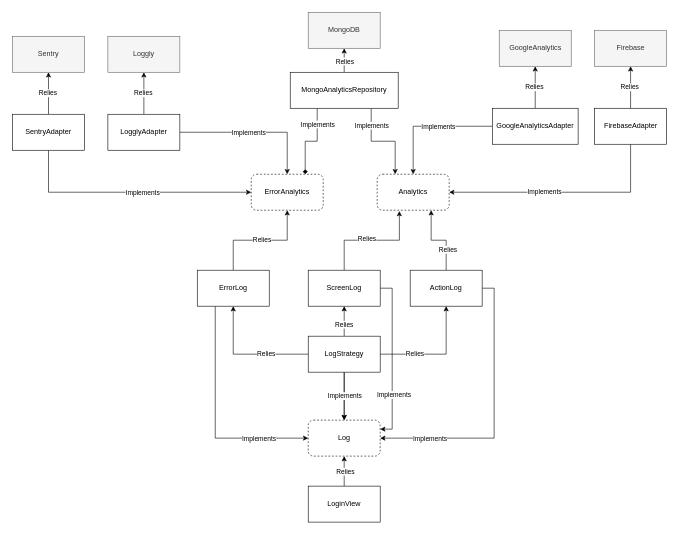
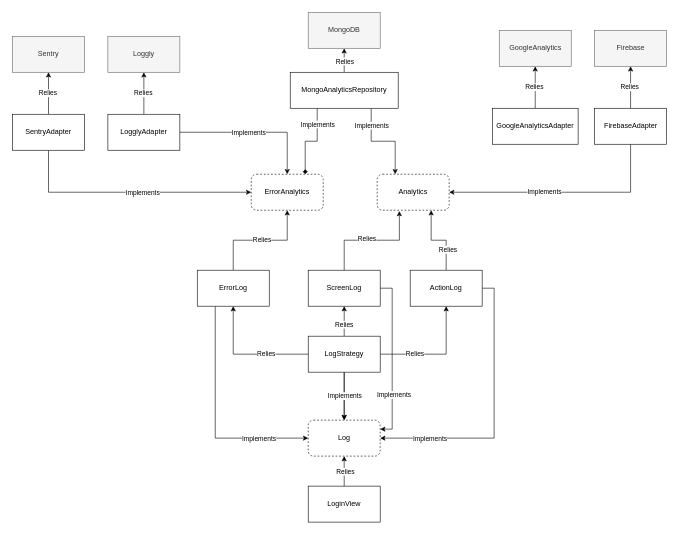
  <mxCell id="0" />
  <mxCell id="1" parent="0" />
  <mxCell id="2" style="edgeStyle=orthogonalEdgeStyle;rounded=0;orthogonalLoop=1;jettySize=auto;html=1;entryX=0.5;entryY=1;entryDx=0;entryDy=0;" parent="1" source="4" target="5" edge="1"><mxGeometry relative="1" as="geometry" /></mxCell>
  <mxCell id="3" value="Relies" style="edgeLabel;html=1;align=center;verticalAlign=middle;resizable=0;points=[];" parent="2" vertex="1" connectable="0"><mxGeometry x="-0.02" y="-1" relative="1" as="geometry"><mxPoint as="offset" /></mxGeometry></mxCell>
  <mxCell id="4" value="LoginView" style="rounded=0;whiteSpace=wrap;html=1;" parent="1" vertex="1"><mxGeometry x="513" y="810" width="120" height="60" as="geometry" /></mxCell>
  <mxCell id="5" value="Log" style="rounded=1;whiteSpace=wrap;html=1;dashed=1;" parent="1" vertex="1"><mxGeometry x="513" y="700" width="120" height="60" as="geometry" /></mxCell>
  <mxCell id="6" style="edgeStyle=orthogonalEdgeStyle;rounded=0;orthogonalLoop=1;jettySize=auto;html=1;entryX=0.308;entryY=1.022;entryDx=0;entryDy=0;entryPerimeter=0;" parent="1" source="10" target="32" edge="1"><mxGeometry relative="1" as="geometry" /></mxCell>
  <mxCell id="7" value="Relies" style="edgeLabel;html=1;align=center;verticalAlign=middle;resizable=0;points=[];" parent="6" vertex="1" connectable="0"><mxGeometry x="-0.089" y="3" relative="1" as="geometry"><mxPoint as="offset" /></mxGeometry></mxCell>
  <mxCell id="8" style="edgeStyle=orthogonalEdgeStyle;rounded=0;orthogonalLoop=1;jettySize=auto;html=1;exitX=1;exitY=0.5;exitDx=0;exitDy=0;entryX=1;entryY=0.25;entryDx=0;entryDy=0;" parent="1" source="10" target="5" edge="1"><mxGeometry relative="1" as="geometry" /></mxCell>
  <mxCell id="9" value="Implements" style="edgeLabel;html=1;align=center;verticalAlign=middle;resizable=0;points=[];" parent="8" vertex="1" connectable="0"><mxGeometry x="0.433" y="2" relative="1" as="geometry"><mxPoint as="offset" /></mxGeometry></mxCell>
  <mxCell id="10" value="ScreenLog" style="rounded=0;whiteSpace=wrap;html=1;" parent="1" vertex="1"><mxGeometry x="513" y="450" width="120" height="60" as="geometry" /></mxCell>
  <mxCell id="11" style="edgeStyle=orthogonalEdgeStyle;rounded=0;orthogonalLoop=1;jettySize=auto;html=1;entryX=0.75;entryY=1;entryDx=0;entryDy=0;" parent="1" source="15" target="32" edge="1"><mxGeometry relative="1" as="geometry" /></mxCell>
  <mxCell id="12" value="Relies" style="edgeLabel;html=1;align=center;verticalAlign=middle;resizable=0;points=[];" parent="11" vertex="1" connectable="0"><mxGeometry x="-0.44" y="-2" relative="1" as="geometry"><mxPoint as="offset" /></mxGeometry></mxCell>
  <mxCell id="13" style="edgeStyle=orthogonalEdgeStyle;rounded=0;orthogonalLoop=1;jettySize=auto;html=1;exitX=1;exitY=0.5;exitDx=0;exitDy=0;entryX=1;entryY=0.5;entryDx=0;entryDy=0;" parent="1" source="15" target="5" edge="1"><mxGeometry relative="1" as="geometry" /></mxCell>
  <mxCell id="14" value="Implements" style="edgeLabel;html=1;align=center;verticalAlign=middle;resizable=0;points=[];" parent="13" vertex="1" connectable="0"><mxGeometry x="0.643" relative="1" as="geometry"><mxPoint as="offset" /></mxGeometry></mxCell>
  <mxCell id="15" value="ActionLog" style="rounded=0;whiteSpace=wrap;html=1;" parent="1" vertex="1"><mxGeometry x="683" y="450" width="120" height="60" as="geometry" /></mxCell>
  <mxCell id="16" style="edgeStyle=orthogonalEdgeStyle;rounded=0;orthogonalLoop=1;jettySize=auto;html=1;entryX=0.5;entryY=1;entryDx=0;entryDy=0;" parent="1" source="20" target="31" edge="1"><mxGeometry relative="1" as="geometry" /></mxCell>
  <mxCell id="17" value="Relies" style="edgeLabel;html=1;align=center;verticalAlign=middle;resizable=0;points=[];" parent="16" vertex="1" connectable="0"><mxGeometry x="0.016" y="1" relative="1" as="geometry"><mxPoint as="offset" /></mxGeometry></mxCell>
  <mxCell id="18" style="edgeStyle=orthogonalEdgeStyle;rounded=0;orthogonalLoop=1;jettySize=auto;html=1;exitX=0.25;exitY=1;exitDx=0;exitDy=0;entryX=0;entryY=0.5;entryDx=0;entryDy=0;" parent="1" source="20" target="5" edge="1"><mxGeometry relative="1" as="geometry" /></mxCell>
  <mxCell id="19" value="Implements" style="edgeLabel;html=1;align=center;verticalAlign=middle;resizable=0;points=[];" parent="18" vertex="1" connectable="0"><mxGeometry x="0.36" y="2" relative="1" as="geometry"><mxPoint x="37" y="2" as="offset" /></mxGeometry></mxCell>
  <mxCell id="20" value="ErrorLog" style="rounded=0;whiteSpace=wrap;html=1;" parent="1" vertex="1"><mxGeometry x="328" y="450" width="120" height="60" as="geometry" /></mxCell>
  <mxCell id="21" style="edgeStyle=orthogonalEdgeStyle;rounded=0;orthogonalLoop=1;jettySize=auto;html=1;entryX=0.5;entryY=0;entryDx=0;entryDy=0;" parent="1" source="30" target="5" edge="1"><mxGeometry relative="1" as="geometry" /></mxCell>
  <mxCell id="22" style="edgeStyle=orthogonalEdgeStyle;rounded=0;orthogonalLoop=1;jettySize=auto;html=1;entryX=0.5;entryY=1;entryDx=0;entryDy=0;" parent="1" source="30" target="20" edge="1"><mxGeometry relative="1" as="geometry" /></mxCell>
  <mxCell id="23" value="Relies" style="edgeLabel;html=1;align=center;verticalAlign=middle;resizable=0;points=[];" parent="22" vertex="1" connectable="0"><mxGeometry x="-0.307" y="-1" relative="1" as="geometry"><mxPoint as="offset" /></mxGeometry></mxCell>
  <mxCell id="24" style="edgeStyle=orthogonalEdgeStyle;rounded=0;orthogonalLoop=1;jettySize=auto;html=1;entryX=0.5;entryY=1;entryDx=0;entryDy=0;" parent="1" source="30" target="10" edge="1"><mxGeometry relative="1" as="geometry" /></mxCell>
  <mxCell id="25" value="Relies" style="edgeLabel;html=1;align=center;verticalAlign=middle;resizable=0;points=[];" parent="24" vertex="1" connectable="0"><mxGeometry x="-0.22" y="1" relative="1" as="geometry"><mxPoint as="offset" /></mxGeometry></mxCell>
  <mxCell id="26" style="edgeStyle=orthogonalEdgeStyle;rounded=0;orthogonalLoop=1;jettySize=auto;html=1;entryX=0.5;entryY=1;entryDx=0;entryDy=0;" parent="1" source="30" target="15" edge="1"><mxGeometry relative="1" as="geometry" /></mxCell>
  <mxCell id="27" value="Relies" style="edgeLabel;html=1;align=center;verticalAlign=middle;resizable=0;points=[];" parent="26" vertex="1" connectable="0"><mxGeometry x="-0.397" y="1" relative="1" as="geometry"><mxPoint as="offset" /></mxGeometry></mxCell>
  <mxCell id="28" value="" style="edgeStyle=orthogonalEdgeStyle;rounded=0;orthogonalLoop=1;jettySize=auto;html=1;" parent="1" source="30" target="5" edge="1"><mxGeometry relative="1" as="geometry" /></mxCell>
  <mxCell id="29" value="Implements" style="edgeLabel;html=1;align=center;verticalAlign=middle;resizable=0;points=[];" parent="28" vertex="1" connectable="0"><mxGeometry x="0.136" relative="1" as="geometry"><mxPoint y="-6" as="offset" /></mxGeometry></mxCell>
  <mxCell id="30" value="LogStrategy" style="rounded=0;whiteSpace=wrap;html=1;strokeColor=#000000;" parent="1" vertex="1"><mxGeometry x="513" y="560" width="120" height="60" as="geometry" /></mxCell>
  <mxCell id="31" value="ErrorAnalytics" style="rounded=1;whiteSpace=wrap;html=1;dashed=1;" parent="1" vertex="1"><mxGeometry x="418" y="290" width="120" height="60" as="geometry" /></mxCell>
  <mxCell id="32" value="Analytics" style="rounded=1;whiteSpace=wrap;html=1;dashed=1;" parent="1" vertex="1"><mxGeometry x="628" y="290" width="120" height="60" as="geometry" /></mxCell>
  <mxCell id="33" style="edgeStyle=orthogonalEdgeStyle;rounded=0;orthogonalLoop=1;jettySize=auto;html=1;entryX=0.5;entryY=1;entryDx=0;entryDy=0;" parent="1" source="37" target="38" edge="1"><mxGeometry relative="1" as="geometry"><mxPoint x="239" y="140" as="targetPoint" /></mxGeometry></mxCell>
  <mxCell id="34" value="Relies" style="edgeLabel;html=1;align=center;verticalAlign=middle;resizable=0;points=[];" parent="33" vertex="1" connectable="0"><mxGeometry x="0.033" y="2" relative="1" as="geometry"><mxPoint as="offset" /></mxGeometry></mxCell>
  <mxCell id="35" style="edgeStyle=orthogonalEdgeStyle;rounded=0;orthogonalLoop=1;jettySize=auto;html=1;entryX=0.5;entryY=0;entryDx=0;entryDy=0;" parent="1" source="37" target="31" edge="1"><mxGeometry relative="1" as="geometry" /></mxCell>
  <mxCell id="36" value="Implements" style="edgeLabel;html=1;align=center;verticalAlign=middle;resizable=0;points=[];" parent="35" vertex="1" connectable="0"><mxGeometry x="-0.081" y="-1" relative="1" as="geometry"><mxPoint y="-1" as="offset" /></mxGeometry></mxCell>
  <mxCell id="37" value="LogglyAdapter" style="rounded=0;whiteSpace=wrap;html=1;" parent="1" vertex="1"><mxGeometry x="179" y="190" width="120" height="60" as="geometry" /></mxCell>
  <mxCell id="38" value="Loggly" style="rounded=0;whiteSpace=wrap;html=1;fillColor=#f5f5f5;strokeColor=#666666;fontColor=#333333;" parent="1" vertex="1"><mxGeometry x="179" y="60" width="120" height="60" as="geometry" /></mxCell>
  <mxCell id="39" style="edgeStyle=orthogonalEdgeStyle;rounded=0;orthogonalLoop=1;jettySize=auto;html=1;entryX=0.5;entryY=1;entryDx=0;entryDy=0;" parent="1" source="43" target="44" edge="1"><mxGeometry relative="1" as="geometry"><mxPoint x="80" y="140" as="targetPoint" /></mxGeometry></mxCell>
  <mxCell id="40" value="Relies" style="edgeLabel;html=1;align=center;verticalAlign=middle;resizable=0;points=[];" parent="39" vertex="1" connectable="0"><mxGeometry x="0.033" y="2" relative="1" as="geometry"><mxPoint as="offset" /></mxGeometry></mxCell>
  <mxCell id="41" style="edgeStyle=orthogonalEdgeStyle;rounded=0;orthogonalLoop=1;jettySize=auto;html=1;exitX=0.5;exitY=1;exitDx=0;exitDy=0;entryX=0;entryY=0.5;entryDx=0;entryDy=0;" parent="1" source="43" target="31" edge="1"><mxGeometry relative="1" as="geometry" /></mxCell>
  <mxCell id="42" value="Implements" style="edgeLabel;html=1;align=center;verticalAlign=middle;resizable=0;points=[];" parent="41" vertex="1" connectable="0"><mxGeometry x="0.071" y="-3" relative="1" as="geometry"><mxPoint x="8" y="-3" as="offset" /></mxGeometry></mxCell>
  <mxCell id="43" value="SentryAdapter" style="rounded=0;whiteSpace=wrap;html=1;" parent="1" vertex="1"><mxGeometry x="20" y="190" width="120" height="60" as="geometry" /></mxCell>
  <mxCell id="44" value="Sentry" style="rounded=0;whiteSpace=wrap;html=1;fillColor=#f5f5f5;strokeColor=#666666;fontColor=#333333;" parent="1" vertex="1"><mxGeometry x="20" y="60" width="120" height="60" as="geometry" /></mxCell>
  <mxCell id="45" style="edgeStyle=orthogonalEdgeStyle;rounded=0;orthogonalLoop=1;jettySize=auto;html=1;entryX=0.5;entryY=1;entryDx=0;entryDy=0;" parent="1" source="49" target="50" edge="1"><mxGeometry relative="1" as="geometry"><mxPoint x="1050.5" y="130" as="targetPoint" /></mxGeometry></mxCell>
  <mxCell id="46" value="Relies" style="edgeLabel;html=1;align=center;verticalAlign=middle;resizable=0;points=[];" parent="45" vertex="1" connectable="0"><mxGeometry x="0.033" y="2" relative="1" as="geometry"><mxPoint as="offset" /></mxGeometry></mxCell>
  <mxCell id="47" style="edgeStyle=orthogonalEdgeStyle;rounded=0;orthogonalLoop=1;jettySize=auto;html=1;exitX=0.5;exitY=1;exitDx=0;exitDy=0;entryX=1;entryY=0.5;entryDx=0;entryDy=0;" parent="1" source="49" target="32" edge="1"><mxGeometry relative="1" as="geometry" /></mxCell>
  <mxCell id="48" value="Implements" style="edgeLabel;html=1;align=center;verticalAlign=middle;resizable=0;points=[];" parent="47" vertex="1" connectable="0"><mxGeometry x="0.169" y="-1" relative="1" as="geometry"><mxPoint as="offset" /></mxGeometry></mxCell>
  <mxCell id="49" value="FirebaseAdapter" style="rounded=0;whiteSpace=wrap;html=1;" parent="1" vertex="1"><mxGeometry x="990.5" y="180" width="120" height="60" as="geometry" /></mxCell>
  <mxCell id="50" value="Firebase" style="rounded=0;whiteSpace=wrap;html=1;fillColor=#f5f5f5;strokeColor=#666666;fontColor=#333333;" parent="1" vertex="1"><mxGeometry x="990.5" y="50" width="120" height="60" as="geometry" /></mxCell>
  <mxCell id="51" style="edgeStyle=orthogonalEdgeStyle;rounded=0;orthogonalLoop=1;jettySize=auto;html=1;entryX=0.5;entryY=1;entryDx=0;entryDy=0;" parent="1" source="55" target="56" edge="1"><mxGeometry relative="1" as="geometry"><mxPoint x="891.5" y="130" as="targetPoint" /></mxGeometry></mxCell>
  <mxCell id="52" value="Relies" style="edgeLabel;html=1;align=center;verticalAlign=middle;resizable=0;points=[];" parent="51" vertex="1" connectable="0"><mxGeometry x="0.033" y="2" relative="1" as="geometry"><mxPoint as="offset" /></mxGeometry></mxCell>
- <mxCell id="53" style="edgeStyle=orthogonalEdgeStyle;rounded=0;orthogonalLoop=1;jettySize=auto;html=1;entryX=0.5;entryY=0;entryDx=0;entryDy=0;" parent="1" source="55" target="32" edge="1"><mxGeometry relative="1" as="geometry"><mxPoint x="826.5" y="280" as="targetPoint" /></mxGeometry></mxCell>
- <mxCell id="54" value="Implements" style="edgeLabel;html=1;align=center;verticalAlign=middle;resizable=0;points=[];" parent="53" vertex="1" connectable="0"><mxGeometry x="-0.295" relative="1" as="geometry"><mxPoint x="-16" as="offset" /></mxGeometry></mxCell>
  <mxCell id="55" value="GoogleAnalyticsAdapter" style="rounded=0;whiteSpace=wrap;html=1;" parent="1" vertex="1"><mxGeometry x="820" y="180" width="143" height="60" as="geometry" /></mxCell>
  <mxCell id="56" value="GoogleAnalytics" style="rounded=0;whiteSpace=wrap;html=1;fillColor=#f5f5f5;strokeColor=#666666;fontColor=#333333;" parent="1" vertex="1"><mxGeometry x="831.5" y="50" width="120" height="60" as="geometry" /></mxCell>
  <mxCell id="57" style="edgeStyle=orthogonalEdgeStyle;rounded=0;orthogonalLoop=1;jettySize=auto;html=1;entryX=0.5;entryY=1;entryDx=0;entryDy=0;" parent="1" source="63" target="64" edge="1"><mxGeometry relative="1" as="geometry" /></mxCell>
  <mxCell id="58" value="Relies" style="edgeLabel;html=1;align=center;verticalAlign=middle;resizable=0;points=[];" parent="57" vertex="1" connectable="0"><mxGeometry x="-0.052" relative="1" as="geometry"><mxPoint as="offset" /></mxGeometry></mxCell>
  <mxCell id="59" style="edgeStyle=orthogonalEdgeStyle;rounded=0;orthogonalLoop=1;jettySize=auto;html=1;exitX=0.25;exitY=1;exitDx=0;exitDy=0;entryX=0.75;entryY=0;entryDx=0;entryDy=0;endArrow=diamond;" parent="1" source="63" target="31" edge="1"><mxGeometry relative="1" as="geometry" /></mxCell>
  <mxCell id="60" value="Implements" style="edgeLabel;html=1;align=center;verticalAlign=middle;resizable=0;points=[];" parent="59" vertex="1" connectable="0"><mxGeometry x="-0.595" relative="1" as="geometry"><mxPoint as="offset" /></mxGeometry></mxCell>
  <mxCell id="61" style="edgeStyle=orthogonalEdgeStyle;rounded=0;orthogonalLoop=1;jettySize=auto;html=1;exitX=0.75;exitY=1;exitDx=0;exitDy=0;entryX=0.25;entryY=0;entryDx=0;entryDy=0;" parent="1" source="63" target="32" edge="1"><mxGeometry relative="1" as="geometry" /></mxCell>
  <mxCell id="62" value="Implements" style="edgeLabel;html=1;align=center;verticalAlign=middle;resizable=0;points=[];" parent="61" vertex="1" connectable="0"><mxGeometry x="-0.624" relative="1" as="geometry"><mxPoint as="offset" /></mxGeometry></mxCell>
  <mxCell id="63" value="MongoAnalyticsRepository" style="rounded=0;whiteSpace=wrap;html=1;strokeColor=#000000;" parent="1" vertex="1"><mxGeometry x="483" y="120" width="180" height="60" as="geometry" /></mxCell>
  <mxCell id="64" value="MongoDB" style="rounded=0;whiteSpace=wrap;html=1;fillColor=#f5f5f5;strokeColor=#666666;fontColor=#333333;" parent="1" vertex="1"><mxGeometry x="513" y="20" width="120" height="60" as="geometry" /></mxCell>
